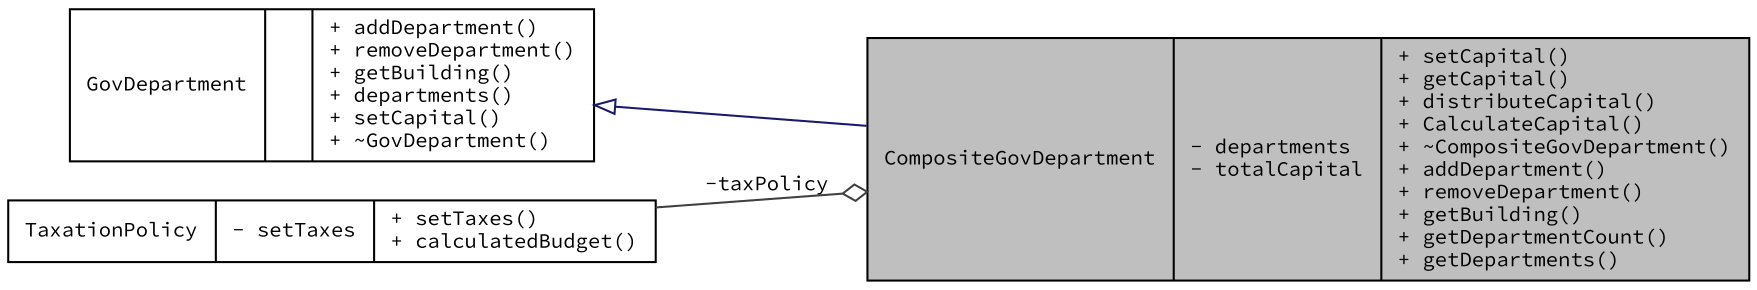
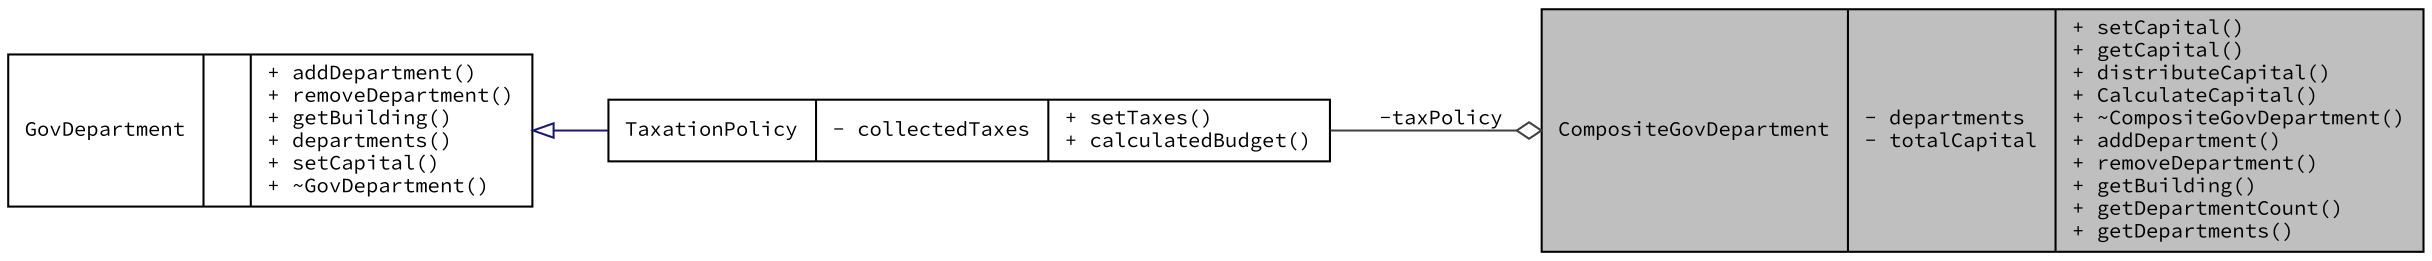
  digraph {
    fontname="Source Code Pro"
    rankdir=LR
    node [color=black fillcolor=white fontname="Source Code Pro" fontsize=10 shape=record style=filled]
    edge [fontname="Source Code Pro" fontsize=10 labelfontname=Helvetica labelfontsize=10 style=solid]
    n1 [fillcolor=grey75 fontcolor=black height=0.2 label="{CompositeGovDepartment\n|- departments\l- totalCapital\l|+ setCapital()\l+ getCapital()\l+ distributeCapital()\l+ CalculateCapital()\l+ ~CompositeGovDepartment()\l+ addDepartment()\l+ removeDepartment()\l+ getBuilding()\l+ getDepartmentCount()\l+ getDepartments()\l}" width=0.4]
    n2 [height=0.2 label="{GovDepartment\n||+ addDepartment()\l+ removeDepartment()\l+ getBuilding()\l+ departments()\l+ setCapital()\l+ ~GovDepartment()\l}" width=0.4]
-   n3 [height=0.2 label="{TaxationPolicy\n|- setTaxes\l|+ setTaxes()\l+ calculatedBudget()\l}" width=0.4]
-   n2 -> n1 [arrowtail=onormal color=midnightblue dir=back]
+   n3 [height=0.2 label="{TaxationPolicy\n|- collectedTaxes\l|+ setTaxes()\l+ calculatedBudget()\l}" width=0.4]
+   n2 -> n3 [arrowtail=onormal color=midnightblue dir=back]
    n3 -> n1 [arrowhead=odiamond color=grey25 label=" -taxPolicy"]
  }
